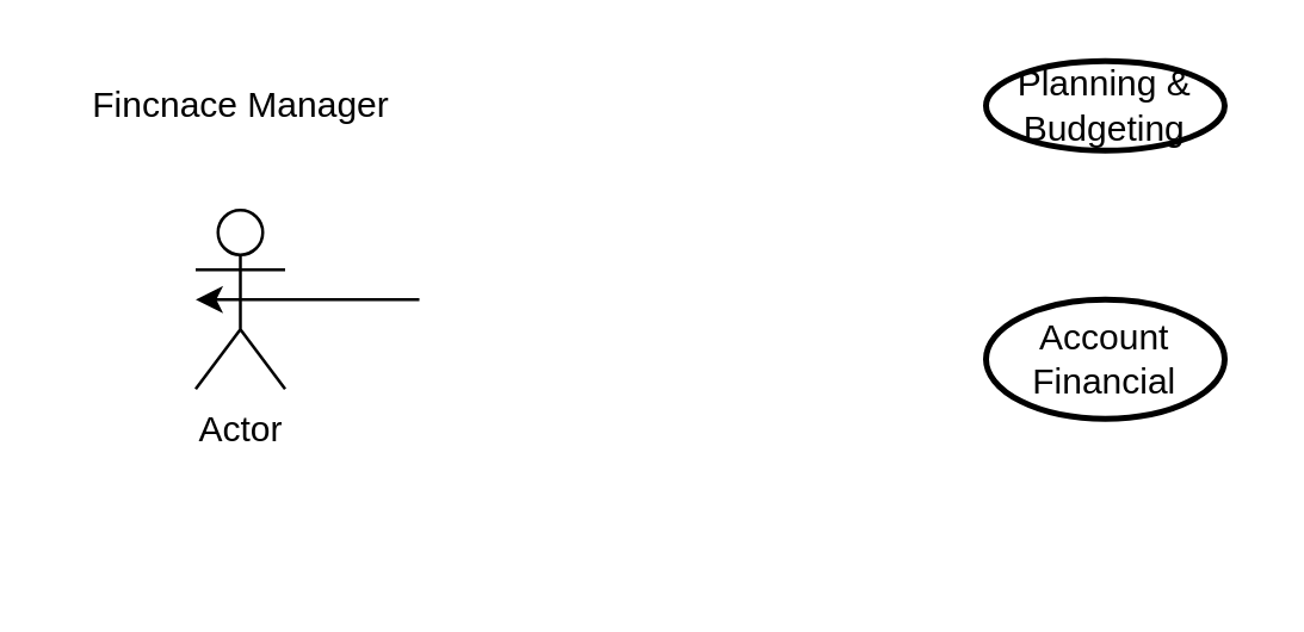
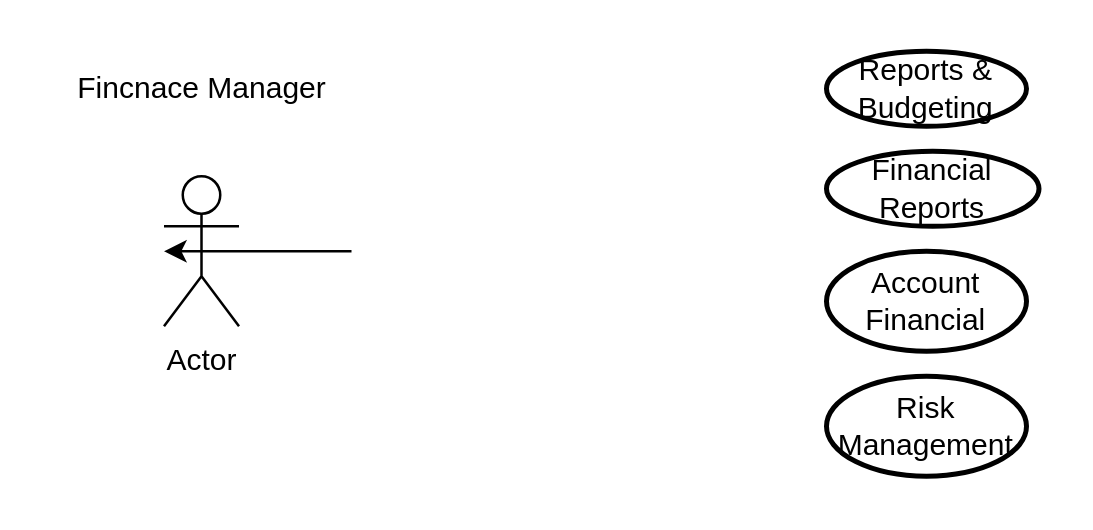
  <mxCell id="0" />
  <mxCell id="1" parent="0" />
  <mxCell id="2" value="Fincnace Manager" style="text;html=1;align=center;verticalAlign=middle;resizable=0;points=[];autosize=1;strokeColor=none;fillColor=none;" vertex="1" parent="1"><mxGeometry y="20" width="120" height="30" as="geometry" x="20" /></mxCell>
- <mxCell id="3" value="Planning &amp;amp; Budgeting" style="strokeWidth=2;html=1;shape=mxgraph.flowchart.start_1;whiteSpace=wrap;" vertex="1" parent="1"><mxGeometry x="330" y="20" width="80" height="30" as="geometry" /></mxCell>
+ <mxCell id="3" value="Reports &amp;amp; Budgeting" style="strokeWidth=2;html=1;shape=mxgraph.flowchart.start_1;whiteSpace=wrap;" vertex="1" parent="1"><mxGeometry x="330" y="20" width="80" height="30" as="geometry" /></mxCell>
+ <mxCell id="4" value="Financial Reports" style="strokeWidth=2;html=1;shape=mxgraph.flowchart.start_1;whiteSpace=wrap;" vertex="1" parent="1"><mxGeometry x="330" y="60" width="85" height="30" as="geometry" /></mxCell>
  <mxCell id="5" value="Account Financial" style="strokeWidth=2;html=1;shape=mxgraph.flowchart.start_1;whiteSpace=wrap;" vertex="1" parent="1"><mxGeometry x="330" y="100" width="80" height="40" as="geometry" /></mxCell>
+ <mxCell id="6" value="Risk Management" style="strokeWidth=2;html=1;shape=mxgraph.flowchart.start_1;whiteSpace=wrap;" vertex="1" parent="1"><mxGeometry x="330" y="150" width="80" height="40" as="geometry" /></mxCell>
  <mxCell id="7" value="" style="edgeStyle=orthogonalEdgeStyle;rounded=0;orthogonalLoop=1;jettySize=auto;html=1;entryX=0;entryY=0.5;entryDx=0;entryDy=0;entryPerimeter=0;" edge="1" parent="1" target="8"><mxGeometry relative="1" as="geometry"><mxPoint x="80" y="100" as="sourcePoint" /><mxPoint x="330" y="75" as="targetPoint" /><Array as="points"><mxPoint x="140" y="100" /><mxPoint x="140" y="100" /></Array></mxGeometry></mxCell>
  <mxCell id="8" value="Actor" style="shape=umlActor;verticalLabelPosition=bottom;verticalAlign=top;html=1;" vertex="1" parent="1"><mxGeometry x="65" y="70" width="30" height="60" as="geometry" /></mxCell>
